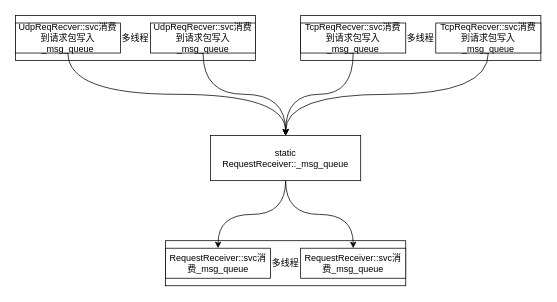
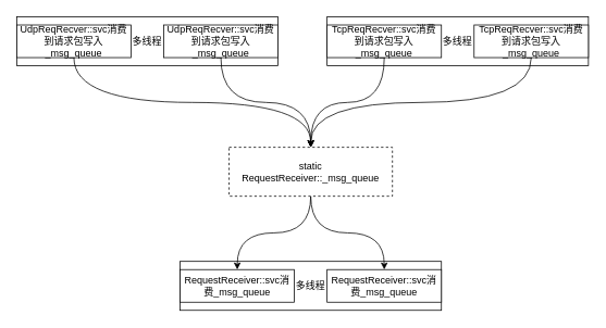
  <mxCell id="0" />
  <mxCell id="1" parent="0" />
  <mxCell id="2" value="多线程" style="rounded=0;whiteSpace=wrap;html=1;" vertex="1" parent="1"><mxGeometry x="220" y="320" width="320" height="60" as="geometry" /></mxCell>
  <mxCell id="3" value="RequestReceiver::svc消费_msg_queue" style="rounded=0;whiteSpace=wrap;html=1;" parent="1" vertex="1"><mxGeometry x="220" y="330" width="140" height="40" as="geometry" /></mxCell>
  <mxCell id="4" style="edgeStyle=orthogonalEdgeStyle;rounded=0;orthogonalLoop=1;jettySize=auto;html=1;exitX=0.5;exitY=1;exitDx=0;exitDy=0;curved=1;" edge="1" parent="1" source="6" target="3"><mxGeometry relative="1" as="geometry" /></mxCell>
  <mxCell id="5" style="edgeStyle=orthogonalEdgeStyle;rounded=0;orthogonalLoop=1;jettySize=auto;html=1;exitX=0.5;exitY=1;exitDx=0;exitDy=0;curved=1;" edge="1" parent="1" source="6" target="7"><mxGeometry relative="1" as="geometry" /></mxCell>
- <mxCell id="6" value="static RequestReceiver::_msg_queue" style="rounded=0;whiteSpace=wrap;html=1;" vertex="1" parent="1"><mxGeometry x="280" y="180" width="200" height="60" as="geometry" /></mxCell>
+ <mxCell id="6" value="static RequestReceiver::_msg_queue" style="rounded=0;whiteSpace=wrap;html=1;dashed=1;" vertex="1" parent="1"><mxGeometry x="280" y="180" width="200" height="60" as="geometry" /></mxCell>
  <mxCell id="7" value="RequestReceiver::svc消费_msg_queue" style="rounded=0;whiteSpace=wrap;html=1;" vertex="1" parent="1"><mxGeometry x="400" y="330" width="140" height="40" as="geometry" /></mxCell>
  <mxCell id="8" value="多线程" style="rounded=0;whiteSpace=wrap;html=1;" vertex="1" parent="1"><mxGeometry x="20" y="20" width="320" height="60" as="geometry" /></mxCell>
  <mxCell id="9" style="edgeStyle=orthogonalEdgeStyle;rounded=0;orthogonalLoop=1;jettySize=auto;html=1;exitX=0.5;exitY=1;exitDx=0;exitDy=0;curved=1;" edge="1" parent="1" source="10" target="6"><mxGeometry relative="1" as="geometry" /></mxCell>
  <mxCell id="10" value="UdpReqRecver::svc消费到请求包写入_msg_queue" style="rounded=0;whiteSpace=wrap;html=1;" vertex="1" parent="1"><mxGeometry x="20" y="30" width="140" height="40" as="geometry" /></mxCell>
  <mxCell id="11" style="edgeStyle=orthogonalEdgeStyle;curved=1;rounded=0;orthogonalLoop=1;jettySize=auto;html=1;exitX=0.5;exitY=1;exitDx=0;exitDy=0;entryX=0.5;entryY=0;entryDx=0;entryDy=0;" edge="1" parent="1" source="12" target="6"><mxGeometry relative="1" as="geometry" /></mxCell>
  <mxCell id="12" value="UdpReqRecver::svc消费到请求包写入_msg_queue" style="rounded=0;whiteSpace=wrap;html=1;" vertex="1" parent="1"><mxGeometry x="200" y="30" width="140" height="40" as="geometry" /></mxCell>
  <mxCell id="13" value="多线程" style="rounded=0;whiteSpace=wrap;html=1;" vertex="1" parent="1"><mxGeometry x="400" y="20" width="320" height="60" as="geometry" /></mxCell>
  <mxCell id="14" style="edgeStyle=orthogonalEdgeStyle;curved=1;rounded=0;orthogonalLoop=1;jettySize=auto;html=1;exitX=0.5;exitY=1;exitDx=0;exitDy=0;entryX=0.5;entryY=0;entryDx=0;entryDy=0;" edge="1" parent="1" source="15" target="6"><mxGeometry relative="1" as="geometry" /></mxCell>
  <mxCell id="15" value="TcpReqRecver::svc消费到请求包写入_msg_queue" style="rounded=0;whiteSpace=wrap;html=1;" vertex="1" parent="1"><mxGeometry x="400" y="30" width="140" height="40" as="geometry" /></mxCell>
  <mxCell id="16" style="edgeStyle=orthogonalEdgeStyle;curved=1;rounded=0;orthogonalLoop=1;jettySize=auto;html=1;exitX=0.5;exitY=1;exitDx=0;exitDy=0;entryX=0.5;entryY=0;entryDx=0;entryDy=0;" edge="1" parent="1" source="17" target="6"><mxGeometry relative="1" as="geometry" /></mxCell>
  <mxCell id="17" value="TcpReqRecver::svc消费到请求包写入_msg_queue" style="rounded=0;whiteSpace=wrap;html=1;" vertex="1" parent="1"><mxGeometry x="580" y="30" width="140" height="40" as="geometry" /></mxCell>
  <mxCell id="18" style="edgeStyle=orthogonalEdgeStyle;curved=1;rounded=0;orthogonalLoop=1;jettySize=auto;html=1;exitX=0.5;exitY=1;exitDx=0;exitDy=0;" edge="1" parent="1" source="2" target="2"><mxGeometry relative="1" as="geometry" /></mxCell>
